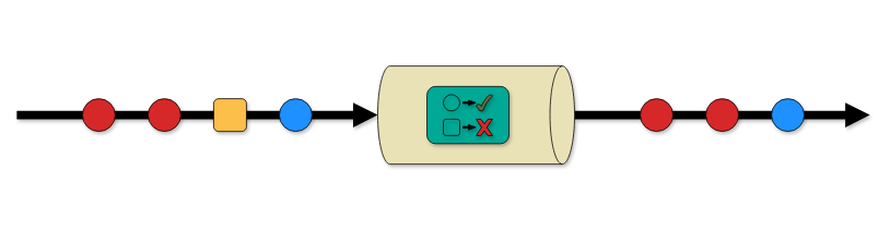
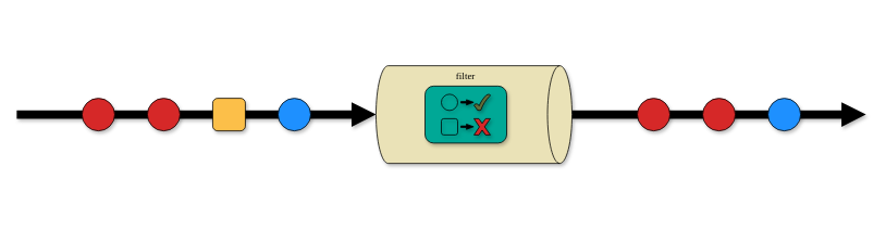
  <mxCell id="0" />
  <mxCell id="1" parent="0" />
  <mxCell id="2" value="" style="shape=arrow;endArrow=classic;html=1;rounded=0;fillColor=#000000;shadow=1;strokeColor=none;" parent="1" source="7" edge="1"><mxGeometry width="50" height="50" relative="1" as="geometry"><mxPoint x="880" y="190" as="sourcePoint" /><mxPoint x="1060" y="140" as="targetPoint" /></mxGeometry></mxCell>
  <mxCell id="3" value="" style="shape=arrow;endArrow=classic;html=1;rounded=0;fillColor=#000000;shadow=1;strokeColor=none;" parent="1" target="7" edge="1"><mxGeometry width="50" height="50" relative="1" as="geometry"><mxPoint x="20" y="140" as="sourcePoint" /><mxPoint x="730" y="120" as="targetPoint" /></mxGeometry></mxCell>
  <mxCell id="4" value="" style="ellipse;whiteSpace=wrap;html=1;aspect=fixed;fillColor=#D62828;strokeColor=#000000;shadow=1;" parent="1" vertex="1"><mxGeometry x="100" y="120" width="40" height="40" as="geometry" /></mxCell>
  <mxCell id="5" value="" style="ellipse;whiteSpace=wrap;html=1;aspect=fixed;fillColor=#D62828;strokeColor=#000000;shadow=1;" parent="1" vertex="1"><mxGeometry x="180" y="120" width="40" height="40" as="geometry" /></mxCell>
  <mxCell id="6" value="" style="rounded=1;whiteSpace=wrap;html=1;fillColor=#FCBF49;strokeColor=#000000;shadow=1;" parent="1" vertex="1"><mxGeometry x="260" y="120" width="40" height="40" as="geometry" /></mxCell>
  <mxCell id="7" value="" style="shape=cylinder3;whiteSpace=wrap;html=1;boundedLbl=1;backgroundOutline=1;size=15;rotation=90;fillColor=#EAE2B7;strokeColor=#000000;shadow=1;" parent="1" vertex="1"><mxGeometry x="520" y="20" width="120" height="240" as="geometry" /></mxCell>
  <mxCell id="8" value="" style="ellipse;whiteSpace=wrap;html=1;aspect=fixed;fillColor=#D62828;strokeColor=#000000;shadow=1;" parent="1" vertex="1"><mxGeometry x="780" y="120" width="40" height="40" as="geometry" /></mxCell>
  <mxCell id="9" value="" style="rounded=1;whiteSpace=wrap;html=1;fillColor=#00A896;strokeColor=#000000;shadow=1;" parent="1" vertex="1"><mxGeometry x="520" y="105" width="100" height="70" as="geometry" /></mxCell>
  <mxCell id="10" value="" style="ellipse;whiteSpace=wrap;html=1;aspect=fixed;strokeColor=#000000;fillColor=none;shadow=1;" parent="1" vertex="1"><mxGeometry x="540" y="115" width="20" height="20" as="geometry" /></mxCell>
  <mxCell id="11" value="" style="ellipse;whiteSpace=wrap;html=1;aspect=fixed;fillColor=#1E90FF;strokeColor=#000000;shadow=1;" parent="1" vertex="1"><mxGeometry x="340" y="120" width="40" height="40" as="geometry" /></mxCell>
  <mxCell id="12" value="" style="ellipse;whiteSpace=wrap;html=1;aspect=fixed;fillColor=#D62828;strokeColor=#000000;shadow=1;" parent="1" vertex="1"><mxGeometry x="860" y="120" width="40" height="40" as="geometry" /></mxCell>
  <mxCell id="13" value="" style="ellipse;whiteSpace=wrap;html=1;aspect=fixed;fillColor=#1E90FF;strokeColor=#000000;shadow=1;" parent="1" vertex="1"><mxGeometry x="940" y="120" width="40" height="40" as="geometry" /></mxCell>
  <mxCell id="14" value="" style="rounded=1;whiteSpace=wrap;html=1;fillColor=none;strokeColor=#000000;shadow=1;" parent="1" vertex="1"><mxGeometry x="540" y="145" width="20" height="20" as="geometry" /></mxCell>
  <mxCell id="15" value="" style="verticalLabelPosition=bottom;verticalAlign=top;html=1;shape=mxgraph.basic.tick;fillColor=#606C38;strokeColor=#000000;shadow=1;" parent="1" vertex="1"><mxGeometry x="580" y="115" width="20" height="20" as="geometry" /></mxCell>
  <mxCell id="16" value="" style="verticalLabelPosition=bottom;verticalAlign=top;html=1;shape=mxgraph.basic.x;fillColor=#D62828;strokeColor=#000000;shadow=1;" parent="1" vertex="1"><mxGeometry x="580" y="145" width="20" height="20" as="geometry" /></mxCell>
  <mxCell id="17" value="" style="shape=flexArrow;endArrow=classic;html=1;rounded=0;width=1.895;endSize=2.598;endWidth=3.568;entryX=0.33;entryY=0.5;entryDx=0;entryDy=0;entryPerimeter=0;strokeColor=#000000;fillColor=#000000;shadow=1;" parent="1" edge="1"><mxGeometry width="50" height="50" relative="1" as="geometry"><mxPoint x="563.4" y="154.94" as="sourcePoint" /><mxPoint x="580" y="154.94" as="targetPoint" /></mxGeometry></mxCell>
  <mxCell id="18" value="" style="shape=flexArrow;endArrow=classic;html=1;rounded=0;width=1.895;endSize=2.598;endWidth=3.568;entryX=0.33;entryY=0.5;entryDx=0;entryDy=0;entryPerimeter=0;strokeColor=#000000;fillColor=#000000;shadow=1;" parent="1" edge="1"><mxGeometry width="50" height="50" relative="1" as="geometry"><mxPoint x="563.4" y="124.94" as="sourcePoint" /><mxPoint x="580" y="124.94" as="targetPoint" /></mxGeometry></mxCell>
+ <mxCell id="19" value="filter" style="text;html=1;align=center;verticalAlign=middle;whiteSpace=wrap;rounded=0;fontFamily=Fira Mono;fontColor=#000000;shadow=1;" parent="1" vertex="1"><mxGeometry x="520" y="80" width="100" height="25" as="geometry" /></mxCell>
